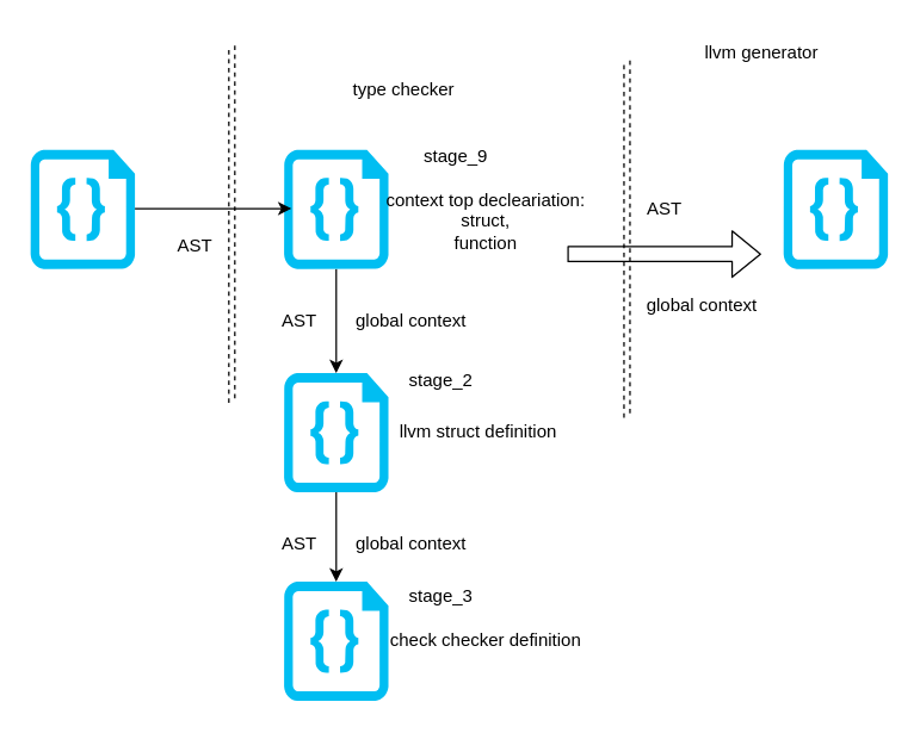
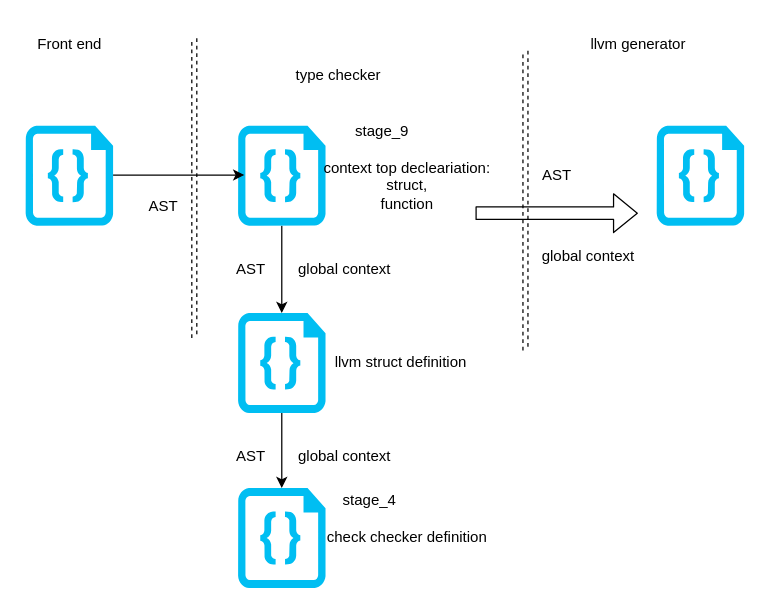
  <mxCell id="0" />
  <mxCell id="1" parent="0" />
  <mxCell id="2" style="edgeStyle=none;html=1;entryX=0.5;entryY=0;entryDx=0;entryDy=0;entryPerimeter=0;fontColor=#000000;strokeColor=#000000;" parent="1" source="3" target="5" edge="1"><mxGeometry relative="1" as="geometry" /></mxCell>
  <mxCell id="3" value="" style="verticalLabelPosition=bottom;html=1;verticalAlign=top;align=center;strokeColor=none;fillColor=#00BEF2;shape=mxgraph.azure.code_file;pointerEvents=1;fontColor=#000000;" parent="1" vertex="1"><mxGeometry x="190" y="100" width="70" height="80" as="geometry" /></mxCell>
  <mxCell id="4" style="edgeStyle=none;html=1;strokeColor=#000000;" edge="1" parent="1" source="5" target="23"><mxGeometry relative="1" as="geometry" /></mxCell>
  <mxCell id="5" value="" style="verticalLabelPosition=bottom;html=1;verticalAlign=top;align=center;strokeColor=none;fillColor=#00BEF2;shape=mxgraph.azure.code_file;pointerEvents=1;fontColor=#000000;" parent="1" vertex="1"><mxGeometry x="190" y="250" width="70" height="80" as="geometry" /></mxCell>
  <mxCell id="6" value="" style="verticalLabelPosition=bottom;html=1;verticalAlign=top;align=center;strokeColor=none;fillColor=#00BEF2;shape=mxgraph.azure.code_file;pointerEvents=1;fontColor=#000000;" parent="1" vertex="1"><mxGeometry x="525" y="100" width="70" height="80" as="geometry" /></mxCell>
  <mxCell id="7" value="&lt;font color=&quot;#000000&quot;&gt;stage_9&lt;/font&gt;" style="text;html=1;align=center;verticalAlign=middle;resizable=0;points=[];autosize=1;strokeColor=none;fillColor=none;" parent="1" vertex="1"><mxGeometry x="270" y="90" width="70" height="30" as="geometry" /></mxCell>
  <mxCell id="8" value="&lt;font color=&quot;#000000&quot;&gt;context top decleariation:&lt;br&gt;struct,&lt;br&gt;function&lt;br&gt;&lt;br&gt;&lt;/font&gt;" style="text;html=1;align=center;verticalAlign=middle;resizable=0;points=[];autosize=1;strokeColor=none;fillColor=none;" parent="1" vertex="1"><mxGeometry x="250" y="120" width="150" height="70" as="geometry" /></mxCell>
  <mxCell id="9" value="&lt;font color=&quot;#000000&quot;&gt;global context&lt;/font&gt;" style="text;html=1;align=center;verticalAlign=middle;resizable=0;points=[];autosize=1;strokeColor=none;fillColor=none;" parent="1" vertex="1"><mxGeometry x="225" y="200" width="100" height="30" as="geometry" /></mxCell>
- <mxCell id="10" value="&lt;font color=&quot;#000000&quot;&gt;stage_2&lt;/font&gt;" style="text;html=1;align=center;verticalAlign=middle;resizable=0;points=[];autosize=1;strokeColor=none;fillColor=none;" parent="1" vertex="1"><mxGeometry x="260" y="240" width="70" height="30" as="geometry" /></mxCell>
  <mxCell id="11" value="&lt;font color=&quot;#000000&quot;&gt;llvm struct definition&lt;br&gt;&lt;/font&gt;" style="text;html=1;align=center;verticalAlign=middle;resizable=0;points=[];autosize=1;strokeColor=none;fillColor=none;" parent="1" vertex="1"><mxGeometry x="250" y="275" width="140" height="30" as="geometry" /></mxCell>
  <mxCell id="12" value="" style="endArrow=none;dashed=1;html=1;strokeColor=#000000;fontColor=#000000;shape=link;" parent="1" edge="1"><mxGeometry width="50" height="50" relative="1" as="geometry"><mxPoint x="420" y="280" as="sourcePoint" /><mxPoint x="420" y="40" as="targetPoint" /></mxGeometry></mxCell>
+ <mxCell id="13" value="&lt;font color=&quot;#000000&quot;&gt;Front end&lt;/font&gt;" style="text;html=1;align=center;verticalAlign=middle;resizable=0;points=[];autosize=1;strokeColor=none;fillColor=none;" parent="1" vertex="1"><mxGeometry x="20" y="20" width="70" height="30" as="geometry" /></mxCell>
  <mxCell id="14" value="" style="verticalLabelPosition=bottom;html=1;verticalAlign=top;align=center;strokeColor=none;fillColor=#00BEF2;shape=mxgraph.azure.code_file;pointerEvents=1;fontColor=#000000;" parent="1" vertex="1"><mxGeometry x="20" y="100" width="70" height="80" as="geometry" /></mxCell>
  <mxCell id="15" value="" style="endArrow=none;dashed=1;html=1;strokeColor=#000000;fontColor=#000000;shape=link;" parent="1" edge="1"><mxGeometry width="50" height="50" relative="1" as="geometry"><mxPoint x="155" y="270" as="sourcePoint" /><mxPoint x="155" y="30" as="targetPoint" /></mxGeometry></mxCell>
  <mxCell id="16" style="edgeStyle=none;html=1;entryX=0;entryY=0.5;entryDx=0;entryDy=0;entryPerimeter=0;fontColor=#000000;strokeColor=#000000;" parent="1" edge="1"><mxGeometry relative="1" as="geometry"><mxPoint x="90" y="139.5" as="sourcePoint" /><mxPoint x="195" y="139.5" as="targetPoint" /></mxGeometry></mxCell>
  <mxCell id="17" value="&lt;font color=&quot;#000000&quot;&gt;type checker&lt;/font&gt;" style="text;html=1;align=center;verticalAlign=middle;resizable=0;points=[];autosize=1;strokeColor=none;fillColor=none;" parent="1" vertex="1"><mxGeometry x="225" y="45" width="90" height="30" as="geometry" /></mxCell>
  <mxCell id="18" value="&lt;font color=&quot;#000000&quot;&gt;AST&lt;/font&gt;" style="text;html=1;align=center;verticalAlign=middle;resizable=0;points=[];autosize=1;strokeColor=none;fillColor=none;" parent="1" vertex="1"><mxGeometry x="105" y="150" width="50" height="30" as="geometry" /></mxCell>
  <mxCell id="19" value="&lt;font color=&quot;#000000&quot;&gt;llvm generator&lt;/font&gt;" style="text;html=1;align=center;verticalAlign=middle;resizable=0;points=[];autosize=1;strokeColor=none;fillColor=none;" parent="1" vertex="1"><mxGeometry x="460" y="20" width="100" height="30" as="geometry" /></mxCell>
  <mxCell id="20" value="&lt;font color=&quot;#000000&quot;&gt;AST&lt;/font&gt;" style="text;html=1;align=center;verticalAlign=middle;resizable=0;points=[];autosize=1;strokeColor=none;fillColor=none;" parent="1" vertex="1"><mxGeometry x="420" y="125" width="50" height="30" as="geometry" /></mxCell>
  <mxCell id="21" value="&lt;font color=&quot;#000000&quot;&gt;global context&lt;/font&gt;" style="text;html=1;align=center;verticalAlign=middle;resizable=0;points=[];autosize=1;strokeColor=none;fillColor=none;" parent="1" vertex="1"><mxGeometry x="420" y="190" width="100" height="30" as="geometry" /></mxCell>
  <mxCell id="22" style="edgeStyle=none;html=1;fontColor=#000000;strokeColor=#000000;shape=flexArrow;" edge="1" parent="1"><mxGeometry relative="1" as="geometry"><mxPoint x="380" y="170" as="sourcePoint" /><mxPoint x="510" y="170" as="targetPoint" /></mxGeometry></mxCell>
  <mxCell id="23" value="" style="verticalLabelPosition=bottom;html=1;verticalAlign=top;align=center;strokeColor=none;fillColor=#00BEF2;shape=mxgraph.azure.code_file;pointerEvents=1;fontColor=#000000;" vertex="1" parent="1"><mxGeometry x="190" y="390" width="70" height="80" as="geometry" /></mxCell>
  <mxCell id="24" value="&lt;font color=&quot;#000000&quot;&gt;AST&lt;/font&gt;" style="text;html=1;align=center;verticalAlign=middle;resizable=0;points=[];autosize=1;strokeColor=none;fillColor=none;" vertex="1" parent="1"><mxGeometry x="175" y="200" width="50" height="30" as="geometry" /></mxCell>
  <mxCell id="25" value="&lt;font color=&quot;#000000&quot;&gt;global context&lt;/font&gt;" style="text;html=1;align=center;verticalAlign=middle;resizable=0;points=[];autosize=1;strokeColor=none;fillColor=none;" vertex="1" parent="1"><mxGeometry x="225" y="350" width="100" height="30" as="geometry" /></mxCell>
  <mxCell id="26" value="&lt;font color=&quot;#000000&quot;&gt;AST&lt;/font&gt;" style="text;html=1;align=center;verticalAlign=middle;resizable=0;points=[];autosize=1;strokeColor=none;fillColor=none;" vertex="1" parent="1"><mxGeometry x="175" y="350" width="50" height="30" as="geometry" /></mxCell>
  <mxCell id="27" value="&lt;font color=&quot;#000000&quot;&gt;check checker definition&lt;br&gt;&lt;/font&gt;" style="text;html=1;align=center;verticalAlign=middle;resizable=0;points=[];autosize=1;strokeColor=none;fillColor=none;" vertex="1" parent="1"><mxGeometry x="250" y="415" width="150" height="30" as="geometry" /></mxCell>
- <mxCell id="28" value="&lt;font color=&quot;#000000&quot;&gt;stage_3&lt;/font&gt;" style="text;html=1;align=center;verticalAlign=middle;resizable=0;points=[];autosize=1;strokeColor=none;fillColor=none;" vertex="1" parent="1"><mxGeometry x="260" y="385" width="70" height="30" as="geometry" /></mxCell>
+ <mxCell id="28" value="&lt;font color=&quot;#000000&quot;&gt;stage_4&lt;/font&gt;" style="text;html=1;align=center;verticalAlign=middle;resizable=0;points=[];autosize=1;strokeColor=none;fillColor=none;" vertex="1" parent="1"><mxGeometry x="260" y="385" width="70" height="30" as="geometry" /></mxCell>
